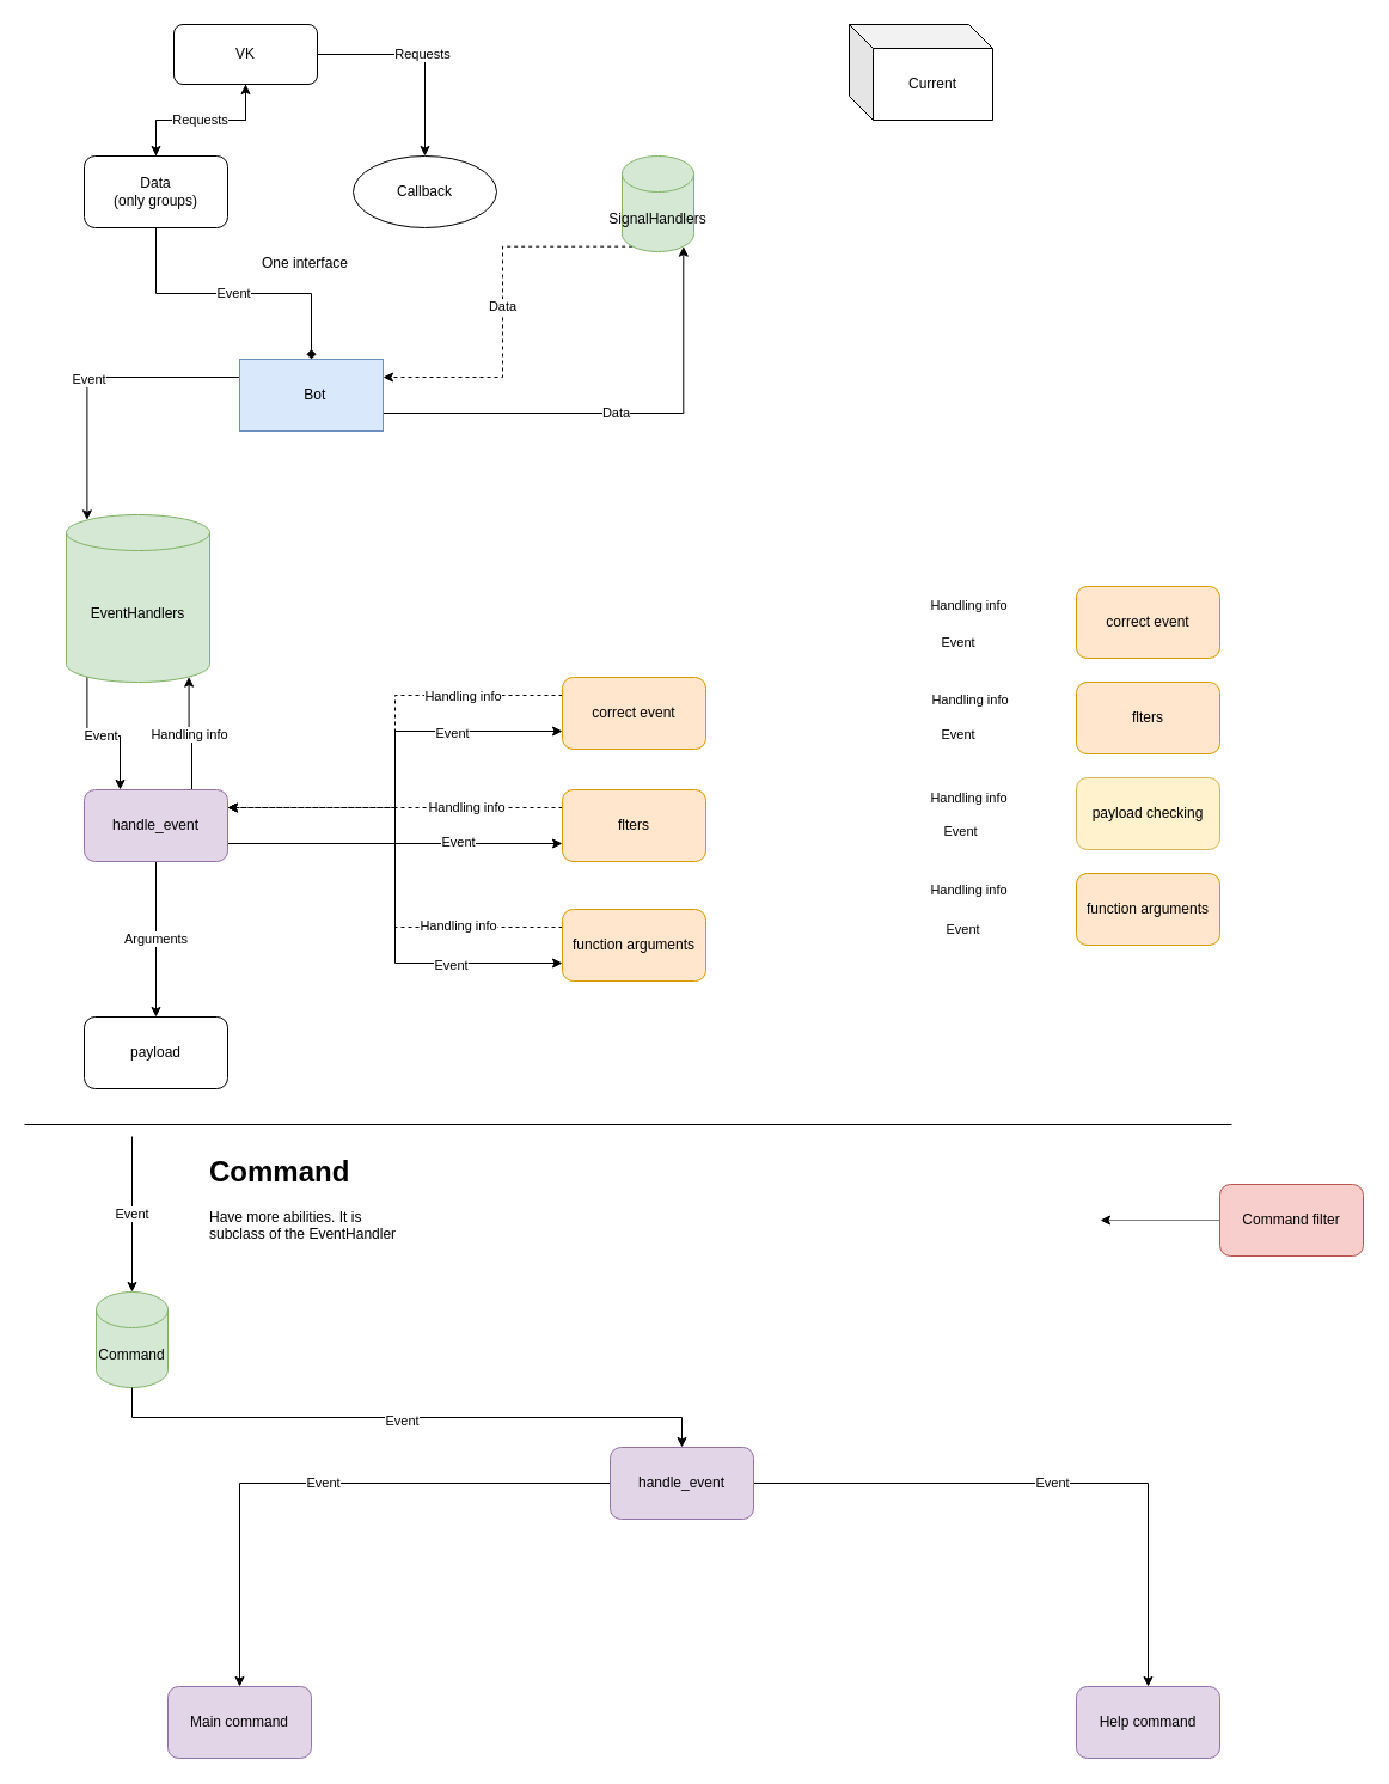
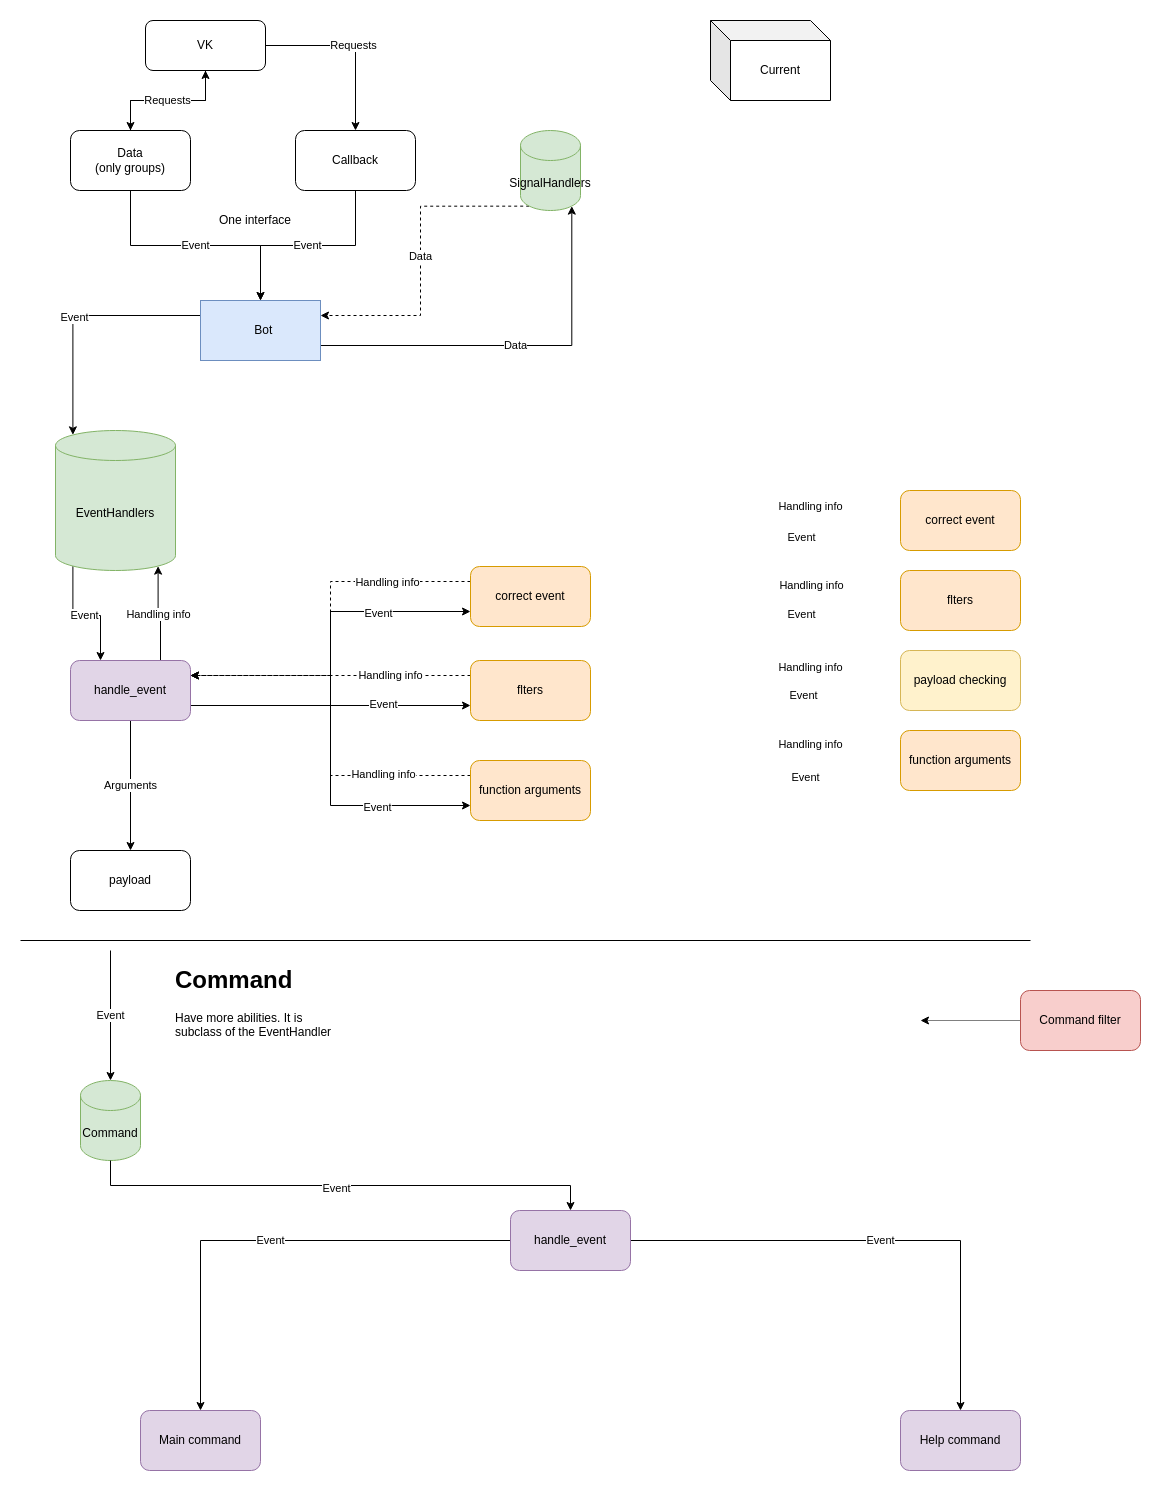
  <mxCell id="0" />
  <mxCell id="1" parent="0" />
  <mxCell id="2" style="edgeStyle=orthogonalEdgeStyle;rounded=0;orthogonalLoop=1;jettySize=auto;html=1;exitX=1;exitY=0.75;exitDx=0;exitDy=0;entryX=0.145;entryY=0;entryDx=0;entryDy=4.35;entryPerimeter=0;" edge="1" parent="1" source="5" target="24"><mxGeometry relative="1" as="geometry" /></mxCell>
  <mxCell id="3" value="Event" style="edgeLabel;html=1;align=center;verticalAlign=middle;resizable=0;points=[];" vertex="1" connectable="0" parent="2"><mxGeometry x="0.029" y="1" relative="1" as="geometry"><mxPoint as="offset" /></mxGeometry></mxCell>
  <mxCell id="4" value="Data" style="edgeStyle=orthogonalEdgeStyle;rounded=0;orthogonalLoop=1;jettySize=auto;html=1;exitX=0;exitY=0.25;exitDx=0;exitDy=0;entryX=0.855;entryY=1;entryDx=0;entryDy=-4.35;entryPerimeter=0;" edge="1" parent="1" source="5" target="26"><mxGeometry relative="1" as="geometry" /></mxCell>
  <mxCell id="5" value="&amp;nbsp; Bot" style="rounded=0;whiteSpace=wrap;html=1;direction=west;fillColor=#dae8fc;strokeColor=#6c8ebf;" vertex="1" parent="1"><mxGeometry x="200" y="300" width="120" height="60" as="geometry" /></mxCell>
- <mxCell id="6" value="Event" style="edgeStyle=orthogonalEdgeStyle;rounded=0;orthogonalLoop=1;jettySize=auto;html=1;exitX=0.5;exitY=1;exitDx=0;exitDy=0;endArrow=diamond;" edge="1" parent="1" source="8" target="5"><mxGeometry relative="1" as="geometry" /></mxCell>
+ <mxCell id="6" value="Event" style="edgeStyle=orthogonalEdgeStyle;rounded=0;orthogonalLoop=1;jettySize=auto;html=1;exitX=0.5;exitY=1;exitDx=0;exitDy=0;" edge="1" parent="1" source="8" target="5"><mxGeometry relative="1" as="geometry" /></mxCell>
  <mxCell id="7" style="edgeStyle=orthogonalEdgeStyle;rounded=0;orthogonalLoop=1;jettySize=auto;html=1;exitX=0.5;exitY=0;exitDx=0;exitDy=0;entryX=0.5;entryY=1;entryDx=0;entryDy=0;" edge="1" parent="1" source="8" target="22"><mxGeometry relative="1" as="geometry" /></mxCell>
  <mxCell id="8" value="Data&lt;br&gt;(only groups)" style="rounded=1;whiteSpace=wrap;html=1;" vertex="1" parent="1"><mxGeometry x="70" y="130" width="120" height="60" as="geometry" /></mxCell>
- <mxCell id="10" value="Callback" style="ellipse;whiteSpace=wrap;html=1;" vertex="1" parent="1"><mxGeometry x="295" y="130" width="120" height="60" as="geometry" /></mxCell>
+ <mxCell id="9" value="Event" style="edgeStyle=orthogonalEdgeStyle;rounded=0;orthogonalLoop=1;jettySize=auto;html=1;" edge="1" parent="1" source="10" target="5"><mxGeometry relative="1" as="geometry" /></mxCell>
+ <mxCell id="10" value="Callback" style="rounded=1;whiteSpace=wrap;html=1;" vertex="1" parent="1"><mxGeometry x="295" y="130" width="120" height="60" as="geometry" /></mxCell>
  <mxCell id="11" value="Arguments" style="edgeStyle=orthogonalEdgeStyle;rounded=0;orthogonalLoop=1;jettySize=auto;html=1;" edge="1" parent="1" source="19" target="31"><mxGeometry relative="1" as="geometry"><Array as="points"><mxPoint x="130" y="850" /><mxPoint x="130" y="850" /></Array></mxGeometry></mxCell>
  <mxCell id="12" value="" style="edgeStyle=orthogonalEdgeStyle;rounded=0;orthogonalLoop=1;jettySize=auto;html=1;entryX=0;entryY=0.75;entryDx=0;entryDy=0;exitX=1;exitY=0.75;exitDx=0;exitDy=0;" edge="1" parent="1" source="19" target="30"><mxGeometry relative="1" as="geometry" /></mxCell>
  <mxCell id="13" value="Event" style="edgeLabel;html=1;align=center;verticalAlign=middle;resizable=0;points=[];" vertex="1" connectable="0" parent="12"><mxGeometry x="0.657" y="2" relative="1" as="geometry"><mxPoint x="-40" as="offset" /></mxGeometry></mxCell>
  <mxCell id="14" style="edgeStyle=orthogonalEdgeStyle;rounded=0;orthogonalLoop=1;jettySize=auto;html=1;entryX=0;entryY=0.75;entryDx=0;entryDy=0;exitX=1;exitY=0.75;exitDx=0;exitDy=0;" edge="1" parent="1" source="19" target="34"><mxGeometry relative="1" as="geometry" /></mxCell>
  <mxCell id="15" value="Event" style="edgeLabel;html=1;align=center;verticalAlign=middle;resizable=0;points=[];" vertex="1" connectable="0" parent="14"><mxGeometry x="0.728" y="-1" relative="1" as="geometry"><mxPoint x="-41.33" as="offset" /></mxGeometry></mxCell>
  <mxCell id="16" style="edgeStyle=orthogonalEdgeStyle;rounded=0;orthogonalLoop=1;jettySize=auto;html=1;exitX=1;exitY=0.75;exitDx=0;exitDy=0;entryX=0;entryY=0.75;entryDx=0;entryDy=0;" edge="1" parent="1" source="19" target="37"><mxGeometry relative="1" as="geometry" /></mxCell>
  <mxCell id="17" value="Event" style="edgeLabel;html=1;align=center;verticalAlign=middle;resizable=0;points=[];" vertex="1" connectable="0" parent="16"><mxGeometry x="0.568" y="-1" relative="1" as="geometry"><mxPoint x="-12" as="offset" /></mxGeometry></mxCell>
  <mxCell id="18" value="Handling info" style="edgeStyle=orthogonalEdgeStyle;rounded=0;orthogonalLoop=1;jettySize=auto;html=1;exitX=0.75;exitY=0;exitDx=0;exitDy=0;entryX=0.855;entryY=1;entryDx=0;entryDy=-4.35;entryPerimeter=0;" edge="1" parent="1" source="19" target="24"><mxGeometry relative="1" as="geometry" /></mxCell>
  <mxCell id="19" value="handle_event" style="rounded=1;whiteSpace=wrap;html=1;fillColor=#e1d5e7;strokeColor=#9673a6;" vertex="1" parent="1"><mxGeometry x="70" y="660" width="120" height="60" as="geometry" /></mxCell>
  <mxCell id="20" value="Requests" style="edgeStyle=orthogonalEdgeStyle;rounded=0;orthogonalLoop=1;jettySize=auto;html=1;" edge="1" parent="1" source="22" target="8"><mxGeometry relative="1" as="geometry" /></mxCell>
  <mxCell id="21" value="Requests" style="edgeStyle=orthogonalEdgeStyle;rounded=0;orthogonalLoop=1;jettySize=auto;html=1;" edge="1" parent="1" source="22" target="10"><mxGeometry relative="1" as="geometry" /></mxCell>
  <mxCell id="22" value="VK" style="rounded=1;whiteSpace=wrap;html=1;" vertex="1" parent="1"><mxGeometry x="145" y="20" width="120" height="50" as="geometry" /></mxCell>
  <mxCell id="23" value="Event" style="edgeStyle=orthogonalEdgeStyle;rounded=0;orthogonalLoop=1;jettySize=auto;html=1;exitX=0.145;exitY=1;exitDx=0;exitDy=-4.35;exitPerimeter=0;entryX=0.25;entryY=0;entryDx=0;entryDy=0;" edge="1" parent="1" source="24" target="19"><mxGeometry relative="1" as="geometry" /></mxCell>
  <mxCell id="24" value="EventHandlers" style="shape=cylinder3;whiteSpace=wrap;html=1;boundedLbl=1;backgroundOutline=1;size=15;fillColor=#d5e8d4;strokeColor=#82b366;" vertex="1" parent="1"><mxGeometry x="55" y="430" width="120" height="140" as="geometry" /></mxCell>
  <mxCell id="25" value="Data" style="edgeStyle=orthogonalEdgeStyle;rounded=0;orthogonalLoop=1;jettySize=auto;html=1;exitX=0.145;exitY=1;exitDx=0;exitDy=-4.35;exitPerimeter=0;entryX=0;entryY=0.75;entryDx=0;entryDy=0;dashed=1;" edge="1" parent="1" source="26" target="5"><mxGeometry relative="1" as="geometry" /></mxCell>
  <mxCell id="26" value="SignalHandlers" style="shape=cylinder3;whiteSpace=wrap;html=1;boundedLbl=1;backgroundOutline=1;size=15;fillColor=#d5e8d4;strokeColor=#82b366;" vertex="1" parent="1"><mxGeometry x="520" y="130" width="60" height="80" as="geometry" /></mxCell>
  <mxCell id="27" value="Current" style="shape=cube;whiteSpace=wrap;html=1;boundedLbl=1;backgroundOutline=1;darkOpacity=0.05;darkOpacity2=0.1;" vertex="1" parent="1"><mxGeometry x="710" y="20" width="120" height="80" as="geometry" /></mxCell>
  <mxCell id="28" style="edgeStyle=orthogonalEdgeStyle;rounded=0;orthogonalLoop=1;jettySize=auto;html=1;exitX=0;exitY=0.25;exitDx=0;exitDy=0;entryX=1;entryY=0.25;entryDx=0;entryDy=0;dashed=1;" edge="1" parent="1" source="30" target="19"><mxGeometry relative="1" as="geometry" /></mxCell>
  <mxCell id="29" value="Handling info" style="edgeLabel;html=1;align=center;verticalAlign=middle;resizable=0;points=[];" vertex="1" connectable="0" parent="28"><mxGeometry x="-0.723" y="-1" relative="1" as="geometry"><mxPoint x="-41.33" as="offset" /></mxGeometry></mxCell>
  <mxCell id="30" value="flters" style="whiteSpace=wrap;html=1;rounded=1;fillColor=#ffe6cc;strokeColor=#d79b00;" vertex="1" parent="1"><mxGeometry x="470" y="660" width="120" height="60" as="geometry" /></mxCell>
  <mxCell id="31" value="payload" style="whiteSpace=wrap;html=1;rounded=1;" vertex="1" parent="1"><mxGeometry x="70" y="850" width="120" height="60" as="geometry" /></mxCell>
  <mxCell id="32" style="edgeStyle=orthogonalEdgeStyle;rounded=0;orthogonalLoop=1;jettySize=auto;html=1;exitX=0;exitY=0.25;exitDx=0;exitDy=0;entryX=1;entryY=0.25;entryDx=0;entryDy=0;dashed=1;" edge="1" parent="1" source="34" target="19"><mxGeometry relative="1" as="geometry" /></mxCell>
  <mxCell id="33" value="Handling info" style="edgeLabel;html=1;align=center;verticalAlign=middle;resizable=0;points=[];" vertex="1" connectable="0" parent="32"><mxGeometry x="-0.78" relative="1" as="geometry"><mxPoint x="-42.67" as="offset" /></mxGeometry></mxCell>
  <mxCell id="34" value="correct event" style="rounded=1;whiteSpace=wrap;html=1;fillColor=#ffe6cc;strokeColor=#d79b00;" vertex="1" parent="1"><mxGeometry x="470" y="566" width="120" height="60" as="geometry" /></mxCell>
  <mxCell id="35" style="edgeStyle=orthogonalEdgeStyle;rounded=0;orthogonalLoop=1;jettySize=auto;html=1;exitX=0;exitY=0.25;exitDx=0;exitDy=0;entryX=1;entryY=0.25;entryDx=0;entryDy=0;dashed=1;" edge="1" parent="1" source="37" target="19"><mxGeometry relative="1" as="geometry" /></mxCell>
  <mxCell id="36" value="Handling info" style="edgeLabel;html=1;align=center;verticalAlign=middle;resizable=0;points=[];" vertex="1" connectable="0" parent="35"><mxGeometry x="-0.614" y="-2" relative="1" as="geometry"><mxPoint x="-14.67" as="offset" /></mxGeometry></mxCell>
  <mxCell id="37" value="function arguments" style="rounded=1;whiteSpace=wrap;html=1;fillColor=#ffe6cc;strokeColor=#d79b00;" vertex="1" parent="1"><mxGeometry x="470" y="760" width="120" height="60" as="geometry" /></mxCell>
  <mxCell id="38" value="One interface" style="text;html=1;strokeColor=none;fillColor=none;align=center;verticalAlign=middle;whiteSpace=wrap;rounded=0;" vertex="1" parent="1"><mxGeometry x="215" y="210" width="80" height="20" as="geometry" /></mxCell>
  <mxCell id="39" value="Event" style="edgeLabel;html=1;align=center;verticalAlign=middle;resizable=0;points=[];" vertex="1" connectable="0" parent="1"><mxGeometry x="800" y="613" as="geometry" /></mxCell>
  <mxCell id="40" value="Event" style="edgeLabel;html=1;align=center;verticalAlign=middle;resizable=0;points=[];" vertex="1" connectable="0" parent="1"><mxGeometry x="800.003" y="536" as="geometry" /></mxCell>
  <mxCell id="41" value="Event" style="edgeLabel;html=1;align=center;verticalAlign=middle;resizable=0;points=[];" vertex="1" connectable="0" parent="1"><mxGeometry x="804" y="776" as="geometry" /></mxCell>
  <mxCell id="42" value="Event" style="edgeLabel;html=1;align=center;verticalAlign=middle;resizable=0;points=[];" vertex="1" connectable="0" parent="1"><mxGeometry x="802.663" y="694" as="geometry" /></mxCell>
  <mxCell id="43" value="Handling info" style="edgeLabel;html=1;align=center;verticalAlign=middle;resizable=0;points=[];" vertex="1" connectable="0" parent="1"><mxGeometry x="810.003" y="584" as="geometry" /></mxCell>
  <mxCell id="44" value="flters" style="whiteSpace=wrap;html=1;rounded=1;fillColor=#ffe6cc;strokeColor=#d79b00;" vertex="1" parent="1"><mxGeometry x="900" y="570" width="120" height="60" as="geometry" /></mxCell>
  <mxCell id="45" value="Handling info" style="edgeLabel;html=1;align=center;verticalAlign=middle;resizable=0;points=[];" vertex="1" connectable="0" parent="1"><mxGeometry x="809.997" y="505" as="geometry" /></mxCell>
  <mxCell id="46" value="correct event" style="rounded=1;whiteSpace=wrap;html=1;fillColor=#ffe6cc;strokeColor=#d79b00;" vertex="1" parent="1"><mxGeometry x="900" y="490" width="120" height="60" as="geometry" /></mxCell>
  <mxCell id="47" value="Handling info" style="edgeLabel;html=1;align=center;verticalAlign=middle;resizable=0;points=[];" vertex="1" connectable="0" parent="1"><mxGeometry x="809.997" y="743" as="geometry" /></mxCell>
  <mxCell id="48" value="function arguments" style="rounded=1;whiteSpace=wrap;html=1;fillColor=#ffe6cc;strokeColor=#d79b00;" vertex="1" parent="1"><mxGeometry x="900" y="730" width="120" height="60" as="geometry" /></mxCell>
  <mxCell id="49" value="Handling info" style="edgeLabel;html=1;align=center;verticalAlign=middle;resizable=0;points=[];" vertex="1" connectable="0" parent="1"><mxGeometry x="809.997" y="666" as="geometry" /></mxCell>
  <mxCell id="50" value="payload checking" style="rounded=1;whiteSpace=wrap;html=1;fillColor=#fff2cc;strokeColor=#d6b656;" vertex="1" parent="1"><mxGeometry x="900" y="650" width="120" height="60" as="geometry" /></mxCell>
  <mxCell id="51" value="" style="endArrow=none;html=1;" edge="1" parent="1"><mxGeometry width="50" height="50" relative="1" as="geometry"><mxPoint x="20" y="940" as="sourcePoint" /><mxPoint x="1030" y="940" as="targetPoint" /></mxGeometry></mxCell>
  <mxCell id="52" value="&lt;h1&gt;Command&lt;/h1&gt;&lt;p&gt;Have more abilities. It is subclass of the EventHandler&lt;/p&gt;" style="text;html=1;strokeColor=none;fillColor=none;spacing=5;spacingTop=-20;whiteSpace=wrap;overflow=hidden;rounded=0;" vertex="1" parent="1"><mxGeometry x="170" y="960" width="170" height="90" as="geometry" /></mxCell>
  <mxCell id="53" value="Command" style="shape=cylinder3;whiteSpace=wrap;html=1;boundedLbl=1;backgroundOutline=1;size=15;fillColor=#d5e8d4;strokeColor=#82b366;" vertex="1" parent="1"><mxGeometry x="80" y="1080" width="60" height="80" as="geometry" /></mxCell>
  <mxCell id="54" value="Event" style="endArrow=classic;html=1;entryX=0.5;entryY=0;entryDx=0;entryDy=0;entryPerimeter=0;" edge="1" parent="1" target="53"><mxGeometry width="50" height="50" relative="1" as="geometry"><mxPoint x="110" y="950" as="sourcePoint" /><mxPoint x="590" y="1230" as="targetPoint" /></mxGeometry></mxCell>
  <mxCell id="55" value="Event" style="edgeStyle=orthogonalEdgeStyle;rounded=0;orthogonalLoop=1;jettySize=auto;html=1;" edge="1" parent="1" source="57" target="62"><mxGeometry relative="1" as="geometry"><mxPoint x="200" y="1440" as="targetPoint" /></mxGeometry></mxCell>
  <mxCell id="56" value="Event" style="edgeStyle=orthogonalEdgeStyle;rounded=0;orthogonalLoop=1;jettySize=auto;html=1;" edge="1" parent="1" source="57" target="63"><mxGeometry relative="1" as="geometry"><mxPoint x="960" y="1440" as="targetPoint" /></mxGeometry></mxCell>
  <mxCell id="57" value="handle_event" style="rounded=1;whiteSpace=wrap;html=1;fillColor=#e1d5e7;strokeColor=#9673a6;" vertex="1" parent="1"><mxGeometry x="510" y="1210" width="120" height="60" as="geometry" /></mxCell>
  <mxCell id="58" style="edgeStyle=orthogonalEdgeStyle;rounded=0;orthogonalLoop=1;jettySize=auto;html=1;entryX=0.5;entryY=0;entryDx=0;entryDy=0;exitX=0.5;exitY=1;exitDx=0;exitDy=0;exitPerimeter=0;" edge="1" parent="1" target="57" source="53"><mxGeometry relative="1" as="geometry"><mxPoint x="110" y="1180" as="sourcePoint" /></mxGeometry></mxCell>
  <mxCell id="59" value="Event" style="edgeLabel;html=1;align=center;verticalAlign=middle;resizable=0;points=[];" vertex="1" connectable="0" parent="58"><mxGeometry x="-0.019" y="-2" relative="1" as="geometry"><mxPoint as="offset" /></mxGeometry></mxCell>
  <mxCell id="60" style="edgeStyle=orthogonalEdgeStyle;rounded=0;orthogonalLoop=1;jettySize=auto;html=1;dashed=1;dashPattern=1 1;" edge="1" parent="1" source="61"><mxGeometry relative="1" as="geometry"><mxPoint x="920" y="1020" as="targetPoint" /></mxGeometry></mxCell>
  <mxCell id="61" value="Command filter" style="rounded=1;whiteSpace=wrap;html=1;fillColor=#f8cecc;strokeColor=#b85450;" vertex="1" parent="1"><mxGeometry x="1020" y="990" width="120" height="60" as="geometry" /></mxCell>
  <mxCell id="62" value="Main command" style="rounded=1;whiteSpace=wrap;html=1;fillColor=#e1d5e7;strokeColor=#9673a6;" vertex="1" parent="1"><mxGeometry x="140" y="1410" width="120" height="60" as="geometry" /></mxCell>
  <mxCell id="63" value="Help command" style="rounded=1;whiteSpace=wrap;html=1;fillColor=#e1d5e7;strokeColor=#9673a6;" vertex="1" parent="1"><mxGeometry x="900" y="1410" width="120" height="60" as="geometry" /></mxCell>
